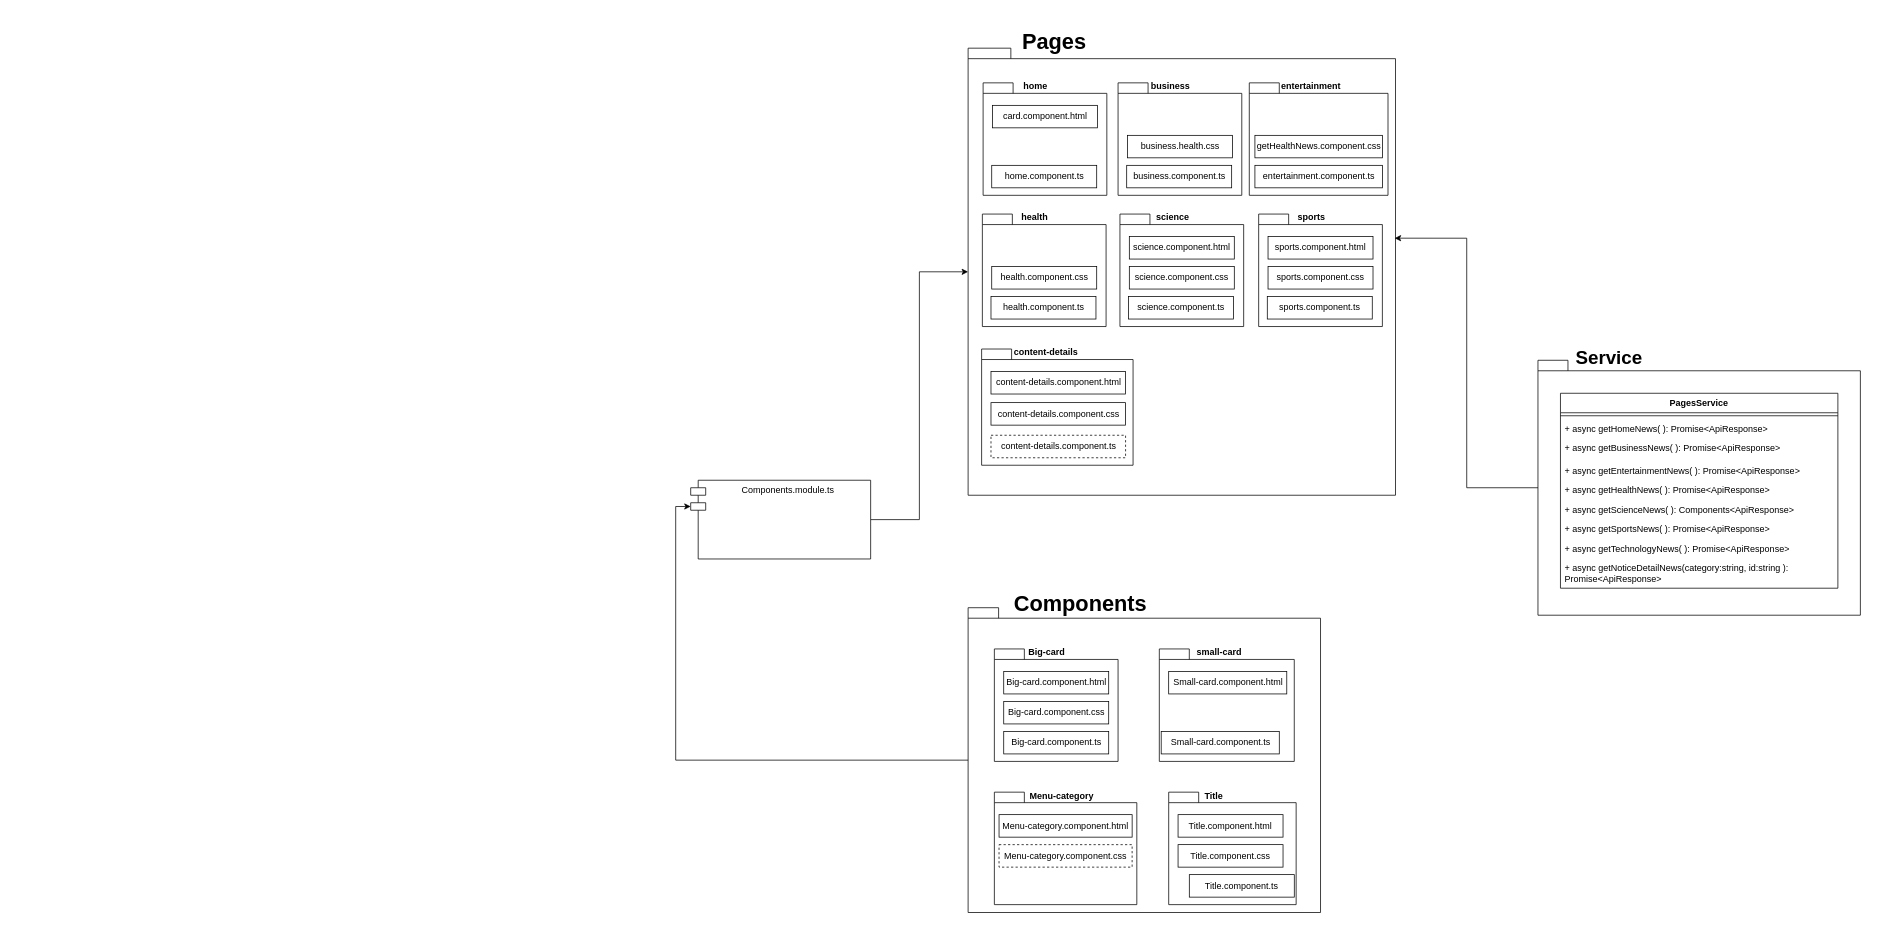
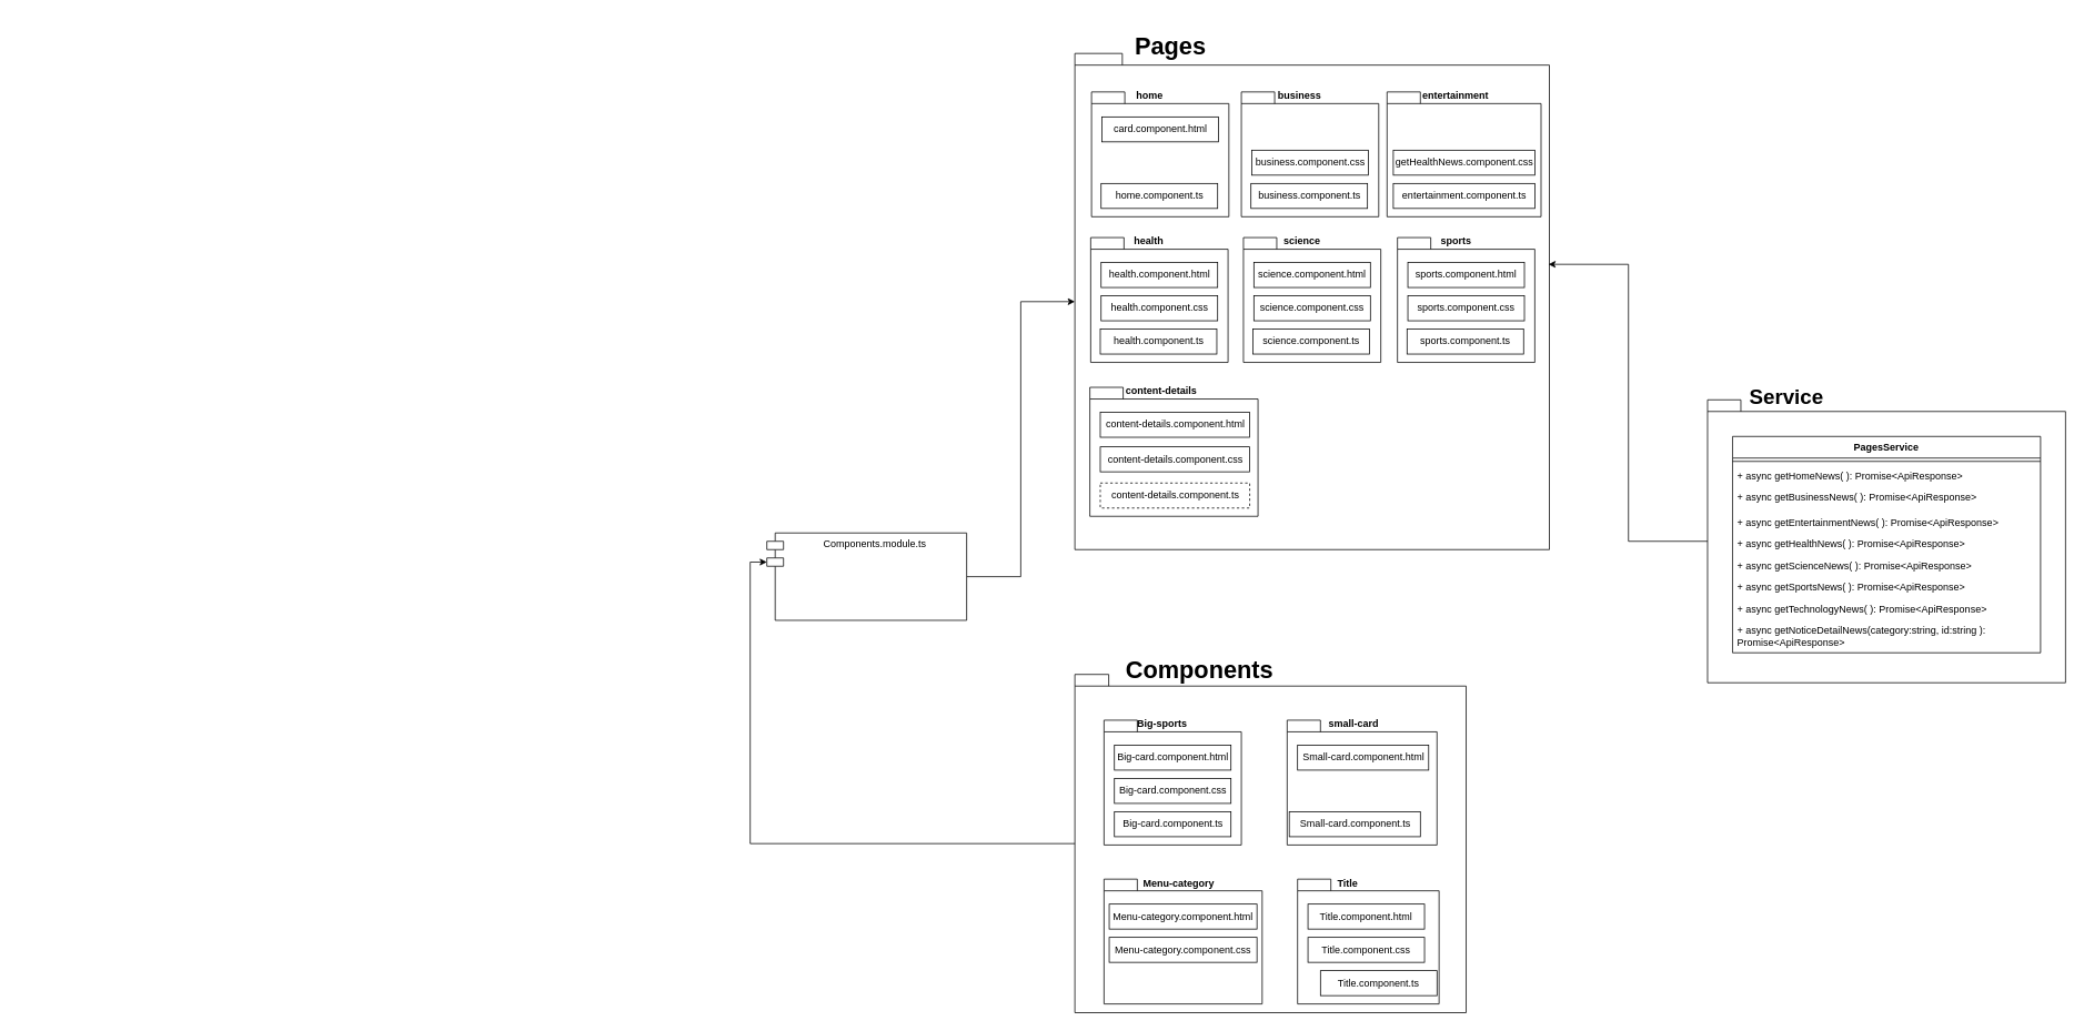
  <mxCell id="0" />
  <mxCell id="1" parent="0" />
  <mxCell id="2" value="" style="shape=folder;fontStyle=1;spacingTop=10;tabWidth=40;tabHeight=14;tabPosition=left;html=1;whiteSpace=wrap;" vertex="1" parent="1"><mxGeometry x="1290" y="810" width="470" height="406.5" as="geometry" /></mxCell>
  <mxCell id="3" value="" style="edgeStyle=orthogonalEdgeStyle;rounded=0;orthogonalLoop=1;jettySize=auto;html=1;" edge="1" parent="1"><mxGeometry relative="1" as="geometry"><mxPoint x="20" y="600" as="targetPoint" /></mxGeometry></mxCell>
  <mxCell id="4" value="&lt;font style=&quot;font-size: 29px;&quot;&gt;&lt;b&gt;Components&lt;/b&gt;&lt;/font&gt;" style="text;html=1;strokeColor=none;fillColor=none;align=center;verticalAlign=middle;whiteSpace=wrap;rounded=0;" vertex="1" parent="1"><mxGeometry x="1325" y="770" width="230" height="70" as="geometry" /></mxCell>
  <mxCell id="5" value="" style="shape=folder;fontStyle=1;spacingTop=10;tabWidth=40;tabHeight=14;tabPosition=left;html=1;whiteSpace=wrap;" vertex="1" parent="1"><mxGeometry x="1325" y="865" width="165" height="150" as="geometry" /></mxCell>
  <mxCell id="6" value="Big-card.component.html" style="rounded=0;whiteSpace=wrap;html=1;" vertex="1" parent="1"><mxGeometry x="1337.5" y="895" width="140" height="30" as="geometry" /></mxCell>
  <mxCell id="7" value="Big-card.component.css" style="rounded=0;whiteSpace=wrap;html=1;" vertex="1" parent="1"><mxGeometry x="1337.5" y="935" width="140" height="30" as="geometry" /></mxCell>
  <mxCell id="8" value="Big-card.component.ts" style="rounded=0;whiteSpace=wrap;html=1;" vertex="1" parent="1"><mxGeometry x="1337.5" y="975" width="140" height="30" as="geometry" /></mxCell>
- <mxCell id="9" value="&lt;font size=&quot;1&quot; style=&quot;&quot;&gt;&lt;b style=&quot;font-size: 12px;&quot;&gt;Big-card&lt;/b&gt;&lt;/font&gt;" style="text;html=1;strokeColor=none;fillColor=none;align=center;verticalAlign=middle;whiteSpace=wrap;rounded=0;" vertex="1" parent="1"><mxGeometry x="1355" y="855" width="80" height="30" as="geometry" /></mxCell>
+ <mxCell id="9" value="&lt;font size=&quot;1&quot; style=&quot;&quot;&gt;&lt;b style=&quot;font-size: 12px;&quot;&gt;Big-sports&lt;/b&gt;&lt;/font&gt;" style="text;html=1;strokeColor=none;fillColor=none;align=center;verticalAlign=middle;whiteSpace=wrap;rounded=0;" vertex="1" parent="1"><mxGeometry x="1355" y="855" width="80" height="30" as="geometry" /></mxCell>
  <mxCell id="10" value="" style="shape=folder;fontStyle=1;spacingTop=10;tabWidth=40;tabHeight=14;tabPosition=left;html=1;whiteSpace=wrap;" vertex="1" parent="1"><mxGeometry x="1545" y="865" width="180" height="150" as="geometry" /></mxCell>
  <mxCell id="11" value="Small-card.component.html" style="rounded=0;whiteSpace=wrap;html=1;" vertex="1" parent="1"><mxGeometry x="1557.5" y="895" width="157.5" height="30" as="geometry" /></mxCell>
  <mxCell id="12" value="&lt;b&gt;small-card&lt;/b&gt;" style="text;html=1;strokeColor=none;fillColor=none;align=center;verticalAlign=middle;whiteSpace=wrap;rounded=0;" vertex="1" parent="1"><mxGeometry x="1585" y="855" width="80" height="30" as="geometry" /></mxCell>
  <mxCell id="13" value="" style="shape=folder;fontStyle=1;spacingTop=10;tabWidth=40;tabHeight=14;tabPosition=left;html=1;whiteSpace=wrap;" vertex="1" parent="1"><mxGeometry x="1325" y="1056" width="190" height="150" as="geometry" /></mxCell>
  <mxCell id="14" value="Menu-category.component.html" style="rounded=0;whiteSpace=wrap;html=1;" vertex="1" parent="1"><mxGeometry x="1331.25" y="1086" width="177.5" height="30" as="geometry" /></mxCell>
  <mxCell id="15" value="&lt;font size=&quot;1&quot; style=&quot;&quot;&gt;&lt;b style=&quot;font-size: 12px;&quot;&gt;Menu-category&lt;/b&gt;&lt;/font&gt;" style="text;html=1;strokeColor=none;fillColor=none;align=center;verticalAlign=middle;whiteSpace=wrap;rounded=0;" vertex="1" parent="1"><mxGeometry x="1355" y="1046" width="120" height="30" as="geometry" /></mxCell>
  <mxCell id="16" value="" style="shape=folder;fontStyle=1;spacingTop=10;tabWidth=40;tabHeight=14;tabPosition=left;html=1;whiteSpace=wrap;" vertex="1" parent="1"><mxGeometry x="1557.5" y="1056" width="170" height="150" as="geometry" /></mxCell>
  <mxCell id="17" value="Title.component.html" style="rounded=0;whiteSpace=wrap;html=1;" vertex="1" parent="1"><mxGeometry x="1570" y="1086" width="140" height="30" as="geometry" /></mxCell>
  <mxCell id="18" value="Title.component.css" style="rounded=0;whiteSpace=wrap;html=1;" vertex="1" parent="1"><mxGeometry x="1570" y="1126" width="140" height="30" as="geometry" /></mxCell>
  <mxCell id="19" value="Title.component.ts" style="rounded=0;whiteSpace=wrap;html=1;" vertex="1" parent="1"><mxGeometry x="1585" y="1166" width="140" height="30" as="geometry" /></mxCell>
  <mxCell id="20" value="&lt;font size=&quot;1&quot; style=&quot;&quot;&gt;&lt;b style=&quot;font-size: 12px;&quot;&gt;Title&lt;/b&gt;&lt;/font&gt;" style="text;html=1;strokeColor=none;fillColor=none;align=center;verticalAlign=middle;whiteSpace=wrap;rounded=0;" vertex="1" parent="1"><mxGeometry x="1577.5" y="1046" width="80" height="30" as="geometry" /></mxCell>
  <mxCell id="21" value="Small-card.component.ts" style="rounded=0;whiteSpace=wrap;html=1;" vertex="1" parent="1"><mxGeometry x="1547.5" y="975" width="157.5" height="30" as="geometry" /></mxCell>
- <mxCell id="22" value="Menu-category.component.css" style="rounded=0;whiteSpace=wrap;html=1;dashed=1;" vertex="1" parent="1"><mxGeometry x="1331.25" y="1126" width="177.5" height="30" as="geometry" /></mxCell>
+ <mxCell id="22" value="Menu-category.component.css" style="rounded=0;whiteSpace=wrap;html=1;" vertex="1" parent="1"><mxGeometry x="1331.25" y="1126" width="177.5" height="30" as="geometry" /></mxCell>
  <mxCell id="23" style="edgeStyle=orthogonalEdgeStyle;rounded=0;orthogonalLoop=1;jettySize=auto;html=1;" edge="1" parent="1" source="24" target="26"><mxGeometry relative="1" as="geometry" /></mxCell>
  <mxCell id="24" value="Components.module.ts" style="shape=module;align=left;spacingLeft=20;align=center;verticalAlign=top;whiteSpace=wrap;html=1;" vertex="1" parent="1"><mxGeometry x="920" y="640" width="240" height="105" as="geometry" /></mxCell>
  <mxCell id="25" style="edgeStyle=orthogonalEdgeStyle;rounded=0;orthogonalLoop=1;jettySize=auto;html=1;entryX=0;entryY=0;entryDx=0;entryDy=35;entryPerimeter=0;" edge="1" parent="1" source="2" target="24"><mxGeometry relative="1" as="geometry" /></mxCell>
  <mxCell id="26" value="" style="shape=folder;fontStyle=1;spacingTop=10;tabWidth=40;tabHeight=14;tabPosition=left;html=1;whiteSpace=wrap;" vertex="1" parent="1"><mxGeometry x="1290" y="63.75" width="570" height="596.25" as="geometry" /></mxCell>
  <mxCell id="27" value="&lt;font style=&quot;font-size: 29px;&quot;&gt;&lt;b&gt;Pages&lt;/b&gt;&lt;/font&gt;" style="text;html=1;strokeColor=none;fillColor=none;align=center;verticalAlign=middle;whiteSpace=wrap;rounded=0;" vertex="1" parent="1"><mxGeometry x="1290" y="20" width="230" height="70" as="geometry" /></mxCell>
  <mxCell id="28" value="" style="shape=folder;fontStyle=1;spacingTop=10;tabWidth=40;tabHeight=14;tabPosition=left;html=1;whiteSpace=wrap;" vertex="1" parent="1"><mxGeometry x="1310" y="110" width="165" height="150" as="geometry" /></mxCell>
  <mxCell id="29" value="card.component.html" style="rounded=0;whiteSpace=wrap;html=1;" vertex="1" parent="1"><mxGeometry x="1322.5" y="140" width="140" height="30" as="geometry" /></mxCell>
  <mxCell id="30" value="home.component.ts" style="rounded=0;whiteSpace=wrap;html=1;" vertex="1" parent="1"><mxGeometry x="1321.5" y="220" width="140" height="30" as="geometry" /></mxCell>
  <mxCell id="31" value="&lt;font size=&quot;1&quot; style=&quot;&quot;&gt;&lt;b style=&quot;font-size: 12px;&quot;&gt;home&lt;/b&gt;&lt;/font&gt;" style="text;html=1;strokeColor=none;fillColor=none;align=center;verticalAlign=middle;whiteSpace=wrap;rounded=0;" vertex="1" parent="1"><mxGeometry x="1340" y="100" width="80" height="30" as="geometry" /></mxCell>
  <mxCell id="32" value="" style="shape=folder;fontStyle=1;spacingTop=10;tabWidth=40;tabHeight=14;tabPosition=left;html=1;whiteSpace=wrap;" vertex="1" parent="1"><mxGeometry x="1490" y="110" width="165" height="150" as="geometry" /></mxCell>
- <mxCell id="33" value="business.health.css" style="rounded=0;whiteSpace=wrap;html=1;" vertex="1" parent="1"><mxGeometry x="1502.5" y="180" width="140" height="30" as="geometry" /></mxCell>
+ <mxCell id="33" value="business.component.css" style="rounded=0;whiteSpace=wrap;html=1;" vertex="1" parent="1"><mxGeometry x="1502.5" y="180" width="140" height="30" as="geometry" /></mxCell>
  <mxCell id="34" value="business.component.ts" style="rounded=0;whiteSpace=wrap;html=1;" vertex="1" parent="1"><mxGeometry x="1501.5" y="220" width="140" height="30" as="geometry" /></mxCell>
  <mxCell id="35" value="&lt;font size=&quot;1&quot; style=&quot;&quot;&gt;&lt;b style=&quot;font-size: 12px;&quot;&gt;business&lt;/b&gt;&lt;/font&gt;" style="text;html=1;strokeColor=none;fillColor=none;align=center;verticalAlign=middle;whiteSpace=wrap;rounded=0;" vertex="1" parent="1"><mxGeometry x="1520" y="100" width="80" height="30" as="geometry" /></mxCell>
  <mxCell id="36" value="" style="shape=folder;fontStyle=1;spacingTop=10;tabWidth=40;tabHeight=14;tabPosition=left;html=1;whiteSpace=wrap;" vertex="1" parent="1"><mxGeometry x="1665" y="110" width="185" height="150" as="geometry" /></mxCell>
  <mxCell id="37" value="&lt;font size=&quot;1&quot; style=&quot;&quot;&gt;&lt;b style=&quot;font-size: 12px;&quot;&gt;entertainment&lt;/b&gt;&lt;/font&gt;" style="text;html=1;strokeColor=none;fillColor=none;align=center;verticalAlign=middle;whiteSpace=wrap;rounded=0;" vertex="1" parent="1"><mxGeometry x="1695" y="100" width="105" height="30" as="geometry" /></mxCell>
  <mxCell id="38" value="getHealthNews.component.css" style="rounded=0;whiteSpace=wrap;html=1;" vertex="1" parent="1"><mxGeometry x="1672.5" y="180" width="170" height="30" as="geometry" /></mxCell>
  <mxCell id="39" value="entertainment.component.ts" style="rounded=0;whiteSpace=wrap;html=1;" vertex="1" parent="1"><mxGeometry x="1672.5" y="220" width="170" height="30" as="geometry" /></mxCell>
  <mxCell id="40" value="" style="shape=folder;fontStyle=1;spacingTop=10;tabWidth=40;tabHeight=14;tabPosition=left;html=1;whiteSpace=wrap;" vertex="1" parent="1"><mxGeometry x="1309" y="285" width="165" height="150" as="geometry" /></mxCell>
+ <mxCell id="41" value="health.component.html" style="rounded=0;whiteSpace=wrap;html=1;" vertex="1" parent="1"><mxGeometry x="1321.5" y="315" width="140" height="30" as="geometry" /></mxCell>
  <mxCell id="42" value="health.component.css" style="rounded=0;whiteSpace=wrap;html=1;" vertex="1" parent="1"><mxGeometry x="1321.5" y="355" width="140" height="30" as="geometry" /></mxCell>
  <mxCell id="43" value="health.component.ts" style="rounded=0;whiteSpace=wrap;html=1;" vertex="1" parent="1"><mxGeometry x="1320.5" y="395" width="140" height="30" as="geometry" /></mxCell>
  <mxCell id="44" value="&lt;font size=&quot;1&quot; style=&quot;&quot;&gt;&lt;b style=&quot;font-size: 12px;&quot;&gt;health&lt;/b&gt;&lt;/font&gt;" style="text;html=1;strokeColor=none;fillColor=none;align=center;verticalAlign=middle;whiteSpace=wrap;rounded=0;" vertex="1" parent="1"><mxGeometry x="1339" y="275" width="80" height="30" as="geometry" /></mxCell>
  <mxCell id="45" value="" style="shape=folder;fontStyle=1;spacingTop=10;tabWidth=40;tabHeight=14;tabPosition=left;html=1;whiteSpace=wrap;" vertex="1" parent="1"><mxGeometry x="1492.5" y="285" width="165" height="150" as="geometry" /></mxCell>
  <mxCell id="46" value="science.component.html" style="rounded=0;whiteSpace=wrap;html=1;" vertex="1" parent="1"><mxGeometry x="1505" y="315" width="140" height="30" as="geometry" /></mxCell>
  <mxCell id="47" value="science.component.css" style="rounded=0;whiteSpace=wrap;html=1;" vertex="1" parent="1"><mxGeometry x="1505" y="355" width="140" height="30" as="geometry" /></mxCell>
  <mxCell id="48" value="science.component.ts" style="rounded=0;whiteSpace=wrap;html=1;" vertex="1" parent="1"><mxGeometry x="1504" y="395" width="140" height="30" as="geometry" /></mxCell>
  <mxCell id="49" value="&lt;font size=&quot;1&quot; style=&quot;&quot;&gt;&lt;b style=&quot;font-size: 12px;&quot;&gt;science&lt;/b&gt;&lt;/font&gt;" style="text;html=1;strokeColor=none;fillColor=none;align=center;verticalAlign=middle;whiteSpace=wrap;rounded=0;" vertex="1" parent="1"><mxGeometry x="1522.5" y="275" width="80" height="30" as="geometry" /></mxCell>
  <mxCell id="50" value="" style="shape=folder;fontStyle=1;spacingTop=10;tabWidth=40;tabHeight=14;tabPosition=left;html=1;whiteSpace=wrap;" vertex="1" parent="1"><mxGeometry x="1677.5" y="285" width="165" height="150" as="geometry" /></mxCell>
  <mxCell id="51" value="sports.component.html" style="rounded=0;whiteSpace=wrap;html=1;" vertex="1" parent="1"><mxGeometry x="1690" y="315" width="140" height="30" as="geometry" /></mxCell>
  <mxCell id="52" value="sports.component.css" style="rounded=0;whiteSpace=wrap;html=1;" vertex="1" parent="1"><mxGeometry x="1690" y="355" width="140" height="30" as="geometry" /></mxCell>
  <mxCell id="53" value="sports.component.ts" style="rounded=0;whiteSpace=wrap;html=1;" vertex="1" parent="1"><mxGeometry x="1689" y="395" width="140" height="30" as="geometry" /></mxCell>
  <mxCell id="54" value="&lt;font size=&quot;1&quot; style=&quot;&quot;&gt;&lt;b style=&quot;font-size: 12px;&quot;&gt;sports&lt;/b&gt;&lt;/font&gt;" style="text;html=1;strokeColor=none;fillColor=none;align=center;verticalAlign=middle;whiteSpace=wrap;rounded=0;" vertex="1" parent="1"><mxGeometry x="1707.5" y="275" width="80" height="30" as="geometry" /></mxCell>
  <mxCell id="55" value="" style="shape=folder;fontStyle=1;spacingTop=10;tabWidth=40;tabHeight=14;tabPosition=left;html=1;whiteSpace=wrap;" vertex="1" parent="1"><mxGeometry x="1308" y="465" width="202" height="155" as="geometry" /></mxCell>
  <mxCell id="56" value="content-details.component.html" style="rounded=0;whiteSpace=wrap;html=1;" vertex="1" parent="1"><mxGeometry x="1320.5" y="495" width="179.5" height="30" as="geometry" /></mxCell>
  <mxCell id="57" value="&lt;font size=&quot;1&quot; style=&quot;&quot;&gt;&lt;b style=&quot;font-size: 12px;&quot;&gt;content-details&lt;/b&gt;&lt;/font&gt;" style="text;html=1;strokeColor=none;fillColor=none;align=center;verticalAlign=middle;whiteSpace=wrap;rounded=0;" vertex="1" parent="1"><mxGeometry x="1338" y="455" width="112" height="30" as="geometry" /></mxCell>
  <mxCell id="58" value="content-details.component.css" style="rounded=0;whiteSpace=wrap;html=1;" vertex="1" parent="1"><mxGeometry x="1320.5" y="536.5" width="179.5" height="30" as="geometry" /></mxCell>
  <mxCell id="59" value="content-details.component.ts" style="rounded=0;whiteSpace=wrap;html=1;dashed=1;" vertex="1" parent="1"><mxGeometry x="1320.5" y="580" width="179.5" height="30" as="geometry" /></mxCell>
  <mxCell id="60" value="&lt;br&gt;" style="shape=folder;fontStyle=1;spacingTop=10;tabWidth=40;tabHeight=14;tabPosition=left;html=1;whiteSpace=wrap;" vertex="1" parent="1"><mxGeometry x="2050" y="480" width="430" height="340" as="geometry" /></mxCell>
  <mxCell id="61" value="PagesService" style="swimlane;fontStyle=1;align=center;verticalAlign=top;childLayout=stackLayout;horizontal=1;startSize=26;horizontalStack=0;resizeParent=1;resizeParentMax=0;resizeLast=0;collapsible=1;marginBottom=0;whiteSpace=wrap;html=1;" vertex="1" parent="1"><mxGeometry x="2080" y="524" width="370" height="260" as="geometry" /></mxCell>
  <mxCell id="62" value="" style="line;strokeWidth=1;fillColor=none;align=left;verticalAlign=middle;spacingTop=-1;spacingLeft=3;spacingRight=3;rotatable=0;labelPosition=right;points=[];portConstraint=eastwest;strokeColor=inherit;" vertex="1" parent="61"><mxGeometry y="26" width="370" height="8" as="geometry" /></mxCell>
  <mxCell id="63" value="+ async getHomeNews( ): Promise&amp;lt;ApiResponse&amp;gt;" style="text;strokeColor=none;fillColor=none;align=left;verticalAlign=top;spacingLeft=4;spacingRight=4;overflow=hidden;rotatable=0;points=[[0,0.5],[1,0.5]];portConstraint=eastwest;whiteSpace=wrap;html=1;" vertex="1" parent="61"><mxGeometry y="34" width="370" height="26" as="geometry" /></mxCell>
  <mxCell id="64" value="+ async getBusinessNews( ): Promise&amp;lt;ApiResponse&amp;gt;" style="text;strokeColor=none;fillColor=none;align=left;verticalAlign=top;spacingLeft=4;spacingRight=4;overflow=hidden;rotatable=0;points=[[0,0.5],[1,0.5]];portConstraint=eastwest;whiteSpace=wrap;html=1;" vertex="1" parent="61"><mxGeometry y="60" width="370" height="30" as="geometry" /></mxCell>
  <mxCell id="65" value="+ async getEntertainmentNews( ): Promise&amp;lt;ApiResponse&amp;gt;" style="text;strokeColor=none;fillColor=none;align=left;verticalAlign=top;spacingLeft=4;spacingRight=4;overflow=hidden;rotatable=0;points=[[0,0.5],[1,0.5]];portConstraint=eastwest;whiteSpace=wrap;html=1;" vertex="1" parent="61"><mxGeometry y="90" width="370" height="26" as="geometry" /></mxCell>
  <mxCell id="66" value="+ async getHealthNews( ): Promise&amp;lt;ApiResponse&amp;gt;" style="text;strokeColor=none;fillColor=none;align=left;verticalAlign=top;spacingLeft=4;spacingRight=4;overflow=hidden;rotatable=0;points=[[0,0.5],[1,0.5]];portConstraint=eastwest;whiteSpace=wrap;html=1;" vertex="1" parent="61"><mxGeometry y="116" width="370" height="26" as="geometry" /></mxCell>
- <mxCell id="67" value="+ async getScienceNews( ): Components&amp;lt;ApiResponse&amp;gt;" style="text;strokeColor=none;fillColor=none;align=left;verticalAlign=top;spacingLeft=4;spacingRight=4;overflow=hidden;rotatable=0;points=[[0,0.5],[1,0.5]];portConstraint=eastwest;whiteSpace=wrap;html=1;" vertex="1" parent="61"><mxGeometry y="142" width="370" height="26" as="geometry" /></mxCell>
+ <mxCell id="67" value="+ async getScienceNews( ): Promise&amp;lt;ApiResponse&amp;gt;" style="text;strokeColor=none;fillColor=none;align=left;verticalAlign=top;spacingLeft=4;spacingRight=4;overflow=hidden;rotatable=0;points=[[0,0.5],[1,0.5]];portConstraint=eastwest;whiteSpace=wrap;html=1;" vertex="1" parent="61"><mxGeometry y="142" width="370" height="26" as="geometry" /></mxCell>
  <mxCell id="68" value="+ async getSportsNews( ): Promise&amp;lt;ApiResponse&amp;gt;" style="text;strokeColor=none;fillColor=none;align=left;verticalAlign=top;spacingLeft=4;spacingRight=4;overflow=hidden;rotatable=0;points=[[0,0.5],[1,0.5]];portConstraint=eastwest;whiteSpace=wrap;html=1;" vertex="1" parent="61"><mxGeometry y="168" width="370" height="26" as="geometry" /></mxCell>
  <mxCell id="69" value="+ async getTechnologyNews( ): Promise&amp;lt;ApiResponse&amp;gt;" style="text;strokeColor=none;fillColor=none;align=left;verticalAlign=top;spacingLeft=4;spacingRight=4;overflow=hidden;rotatable=0;points=[[0,0.5],[1,0.5]];portConstraint=eastwest;whiteSpace=wrap;html=1;" vertex="1" parent="61"><mxGeometry y="194" width="370" height="26" as="geometry" /></mxCell>
  <mxCell id="70" value="+ async getNoticeDetailNews(category:string, id:string ): Promise&amp;lt;ApiResponse&amp;gt;" style="text;strokeColor=none;fillColor=none;align=left;verticalAlign=top;spacingLeft=4;spacingRight=4;overflow=hidden;rotatable=0;points=[[0,0.5],[1,0.5]];portConstraint=eastwest;whiteSpace=wrap;html=1;" vertex="1" parent="61"><mxGeometry y="220" width="370" height="40" as="geometry" /></mxCell>
  <mxCell id="71" value="&lt;font size=&quot;1&quot; style=&quot;&quot;&gt;&lt;b style=&quot;font-size: 25px;&quot;&gt;Service&lt;/b&gt;&lt;/font&gt;" style="text;html=1;strokeColor=none;fillColor=none;align=center;verticalAlign=middle;whiteSpace=wrap;rounded=0;" vertex="1" parent="1"><mxGeometry x="2040" y="450" width="210" height="50" as="geometry" /></mxCell>
  <mxCell id="72" style="edgeStyle=orthogonalEdgeStyle;rounded=0;orthogonalLoop=1;jettySize=auto;html=1;entryX=0.998;entryY=0.425;entryDx=0;entryDy=0;entryPerimeter=0;" edge="1" parent="1" source="60" target="26"><mxGeometry relative="1" as="geometry" /></mxCell>
